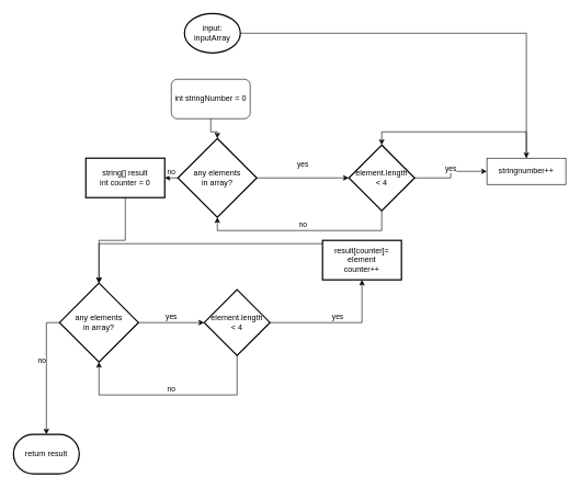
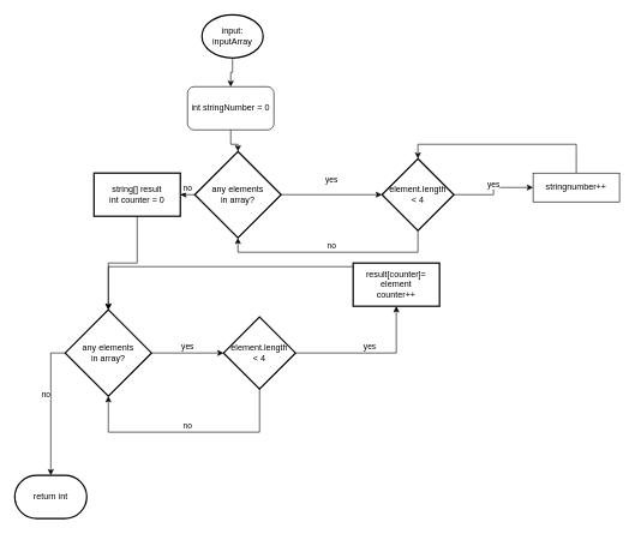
  <mxCell id="0" />
  <mxCell id="1" parent="0" />
- <mxCell id="2" value="" style="edgeStyle=orthogonalEdgeStyle;rounded=0;orthogonalLoop=1;jettySize=auto;html=1;" edge="1" parent="1" source="3" target="9"><mxGeometry relative="1" as="geometry" /></mxCell>
+ <mxCell id="2" value="" style="edgeStyle=orthogonalEdgeStyle;rounded=0;orthogonalLoop=1;jettySize=auto;html=1;entryX=0.5;entryY=0;entryDx=0;entryDy=0;" edge="1" parent="1" source="3" target="7"><mxGeometry relative="1" as="geometry" /></mxCell>
  <mxCell id="3" value="input: inputArray" style="strokeWidth=2;html=1;shape=mxgraph.flowchart.start_1;whiteSpace=wrap;" vertex="1" parent="1"><mxGeometry x="280" y="20" width="85" height="60" as="geometry" /></mxCell>
  <mxCell id="4" value="no" style="edgeStyle=orthogonalEdgeStyle;rounded=0;orthogonalLoop=1;jettySize=auto;html=1;exitX=0;exitY=0.5;exitDx=0;exitDy=0;exitPerimeter=0;entryX=1;entryY=0.5;entryDx=0;entryDy=0;labelBorderColor=none;strokeWidth=1;labelPosition=center;verticalLabelPosition=top;align=center;verticalAlign=bottom;" edge="1" parent="1" source="5" target="15"><mxGeometry x="0.009" relative="1" as="geometry"><mxPoint as="offset" /></mxGeometry></mxCell>
  <mxCell id="5" value="any elements&lt;br&gt;in array?" style="strokeWidth=2;html=1;shape=mxgraph.flowchart.decision;whiteSpace=wrap;" vertex="1" parent="1"><mxGeometry x="270" y="210" width="120" height="120" as="geometry" /></mxCell>
  <mxCell id="6" style="edgeStyle=orthogonalEdgeStyle;rounded=0;orthogonalLoop=1;jettySize=auto;html=1;entryX=0.5;entryY=0;entryDx=0;entryDy=0;entryPerimeter=0;" edge="1" parent="1" source="7" target="5"><mxGeometry relative="1" as="geometry" /></mxCell>
  <mxCell id="7" value="int stringNumber = 0" style="rounded=1;whiteSpace=wrap;html=1;" vertex="1" parent="1"><mxGeometry x="260" y="120" width="120" height="60" as="geometry" /></mxCell>
  <mxCell id="8" style="edgeStyle=orthogonalEdgeStyle;rounded=0;orthogonalLoop=1;jettySize=auto;html=1;entryX=0.5;entryY=0;entryDx=0;entryDy=0;entryPerimeter=0;labelBorderColor=none;strokeWidth=1;" edge="1" parent="1" source="9" target="12"><mxGeometry relative="1" as="geometry"><Array as="points"><mxPoint x="800" y="200" /><mxPoint x="580" y="200" /></Array></mxGeometry></mxCell>
  <mxCell id="9" value="stringnumber++" style="rounded=0;whiteSpace=wrap;html=1;" vertex="1" parent="1"><mxGeometry x="740" y="240" width="120" height="40" as="geometry" /></mxCell>
  <mxCell id="10" value="yes" style="edgeStyle=orthogonalEdgeStyle;rounded=0;orthogonalLoop=1;jettySize=auto;html=1;entryX=0;entryY=0.5;entryDx=0;entryDy=0;labelBorderColor=none;strokeWidth=1;labelPosition=center;verticalLabelPosition=top;align=center;verticalAlign=bottom;" edge="1" parent="1" source="12" target="9"><mxGeometry relative="1" as="geometry" /></mxCell>
  <mxCell id="11" value="no" style="edgeStyle=orthogonalEdgeStyle;rounded=0;orthogonalLoop=1;jettySize=auto;html=1;entryX=0.5;entryY=1;entryDx=0;entryDy=0;entryPerimeter=0;labelBorderColor=none;strokeWidth=1;labelPosition=center;verticalLabelPosition=top;align=center;verticalAlign=bottom;exitX=0.5;exitY=1;exitDx=0;exitDy=0;exitPerimeter=0;" edge="1" parent="1" source="12" target="5"><mxGeometry relative="1" as="geometry"><Array as="points"><mxPoint x="580" y="350" /><mxPoint x="330" y="350" /></Array></mxGeometry></mxCell>
  <mxCell id="12" value="element.length&lt;br&gt;&amp;lt; 4" style="strokeWidth=2;html=1;shape=mxgraph.flowchart.decision;whiteSpace=wrap;" vertex="1" parent="1"><mxGeometry x="530" y="220" width="100" height="100" as="geometry" /></mxCell>
  <mxCell id="13" value="&lt;p&gt;yes&lt;/p&gt;" style="endArrow=classic;html=1;rounded=0;exitX=1;exitY=0.5;exitDx=0;exitDy=0;exitPerimeter=0;entryX=0;entryY=0.5;entryDx=0;entryDy=0;entryPerimeter=0;labelPosition=center;verticalLabelPosition=top;align=center;verticalAlign=bottom;" edge="1" parent="1" source="5" target="12"><mxGeometry relative="1" as="geometry"><mxPoint x="300" y="500" as="sourcePoint" /><mxPoint x="400" y="500" as="targetPoint" /></mxGeometry></mxCell>
  <mxCell id="14" style="edgeStyle=orthogonalEdgeStyle;rounded=0;orthogonalLoop=1;jettySize=auto;html=1;entryX=0.5;entryY=0;entryDx=0;entryDy=0;entryPerimeter=0;labelBorderColor=none;strokeWidth=1;" edge="1" parent="1" source="15" target="19"><mxGeometry relative="1" as="geometry" /></mxCell>
  <mxCell id="15" value="string[] result&lt;br&gt;int counter = 0" style="whiteSpace=wrap;html=1;strokeWidth=2;" vertex="1" parent="1"><mxGeometry x="130" y="240" width="120" height="60" as="geometry" /></mxCell>
  <mxCell id="16" value="yes" style="edgeStyle=orthogonalEdgeStyle;rounded=0;orthogonalLoop=1;jettySize=auto;html=1;exitX=1;exitY=0.5;exitDx=0;exitDy=0;exitPerimeter=0;entryX=0;entryY=0.5;entryDx=0;entryDy=0;entryPerimeter=0;labelBorderColor=none;strokeWidth=1;labelPosition=center;verticalLabelPosition=top;align=center;verticalAlign=bottom;" edge="1" parent="1" source="19" target="22"><mxGeometry relative="1" as="geometry" /></mxCell>
  <mxCell id="17" style="edgeStyle=orthogonalEdgeStyle;rounded=0;orthogonalLoop=1;jettySize=auto;html=1;labelBorderColor=none;strokeWidth=1;" edge="1" parent="1" source="19"><mxGeometry relative="1" as="geometry"><mxPoint x="70" y="660" as="targetPoint" /></mxGeometry></mxCell>
  <mxCell id="18" value="no" style="edgeLabel;html=1;align=right;verticalAlign=middle;resizable=0;points=[];labelPosition=left;verticalLabelPosition=middle;" vertex="1" connectable="0" parent="17"><mxGeometry x="-0.193" relative="1" as="geometry"><mxPoint as="offset" /></mxGeometry></mxCell>
  <mxCell id="19" value="any elements&lt;br&gt;in array?" style="strokeWidth=2;html=1;shape=mxgraph.flowchart.decision;whiteSpace=wrap;" vertex="1" parent="1"><mxGeometry x="90" y="430" width="120" height="120" as="geometry" /></mxCell>
  <mxCell id="20" value="yes" style="edgeStyle=orthogonalEdgeStyle;rounded=0;orthogonalLoop=1;jettySize=auto;html=1;labelBorderColor=none;strokeWidth=1;labelPosition=center;verticalLabelPosition=top;align=center;verticalAlign=bottom;" edge="1" parent="1" source="22" target="24"><mxGeometry relative="1" as="geometry" /></mxCell>
  <mxCell id="21" value="no" style="edgeStyle=orthogonalEdgeStyle;rounded=0;orthogonalLoop=1;jettySize=auto;html=1;labelBorderColor=none;strokeWidth=1;entryX=0.5;entryY=1;entryDx=0;entryDy=0;entryPerimeter=0;labelPosition=center;verticalLabelPosition=top;align=center;verticalAlign=bottom;" edge="1" parent="1" source="22" target="19"><mxGeometry relative="1" as="geometry"><mxPoint x="150" y="590" as="targetPoint" /><Array as="points"><mxPoint x="360" y="600" /><mxPoint x="150" y="600" /></Array></mxGeometry></mxCell>
  <mxCell id="22" value="element.length&lt;br&gt;&amp;lt; 4" style="strokeWidth=2;html=1;shape=mxgraph.flowchart.decision;whiteSpace=wrap;" vertex="1" parent="1"><mxGeometry x="310" y="440" width="100" height="100" as="geometry" /></mxCell>
  <mxCell id="23" style="edgeStyle=orthogonalEdgeStyle;rounded=0;orthogonalLoop=1;jettySize=auto;html=1;labelBorderColor=none;strokeWidth=1;" edge="1" parent="1" source="24"><mxGeometry relative="1" as="geometry"><mxPoint x="150" y="430" as="targetPoint" /><Array as="points"><mxPoint x="550" y="370" /><mxPoint x="150" y="370" /></Array></mxGeometry></mxCell>
  <mxCell id="24" value="result[counter]= element&lt;br&gt;counter++" style="whiteSpace=wrap;html=1;strokeWidth=2;" vertex="1" parent="1"><mxGeometry x="490" y="365" width="120" height="60" as="geometry" /></mxCell>
- <mxCell id="25" value="return result" style="strokeWidth=2;html=1;shape=mxgraph.flowchart.terminator;whiteSpace=wrap;" vertex="1" parent="1"><mxGeometry x="20" y="660" width="100" height="60" as="geometry" /></mxCell>
+ <mxCell id="25" value="return int" style="strokeWidth=2;html=1;shape=mxgraph.flowchart.terminator;whiteSpace=wrap;" vertex="1" parent="1"><mxGeometry x="20" y="660" width="100" height="60" as="geometry" /></mxCell>
